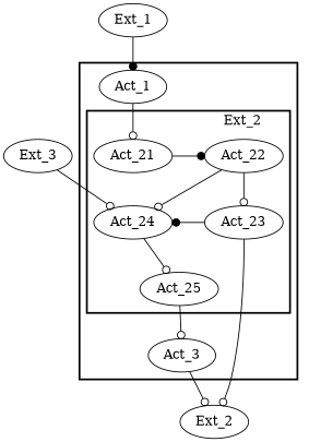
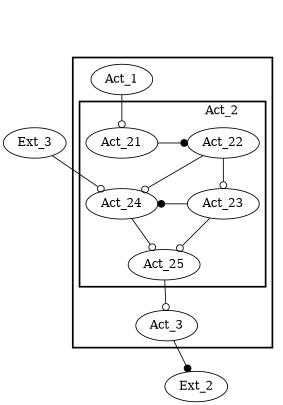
  digraph {
    fontname="DejaVu Serif"
    style=bold
    node [fontname="DejaVu Serif"]
    edge [arrowhead=odot fontname="DejaVu Serif"]
    Act_21 [height=0.50 width=0.92]
    Act_22 [height=0.50 width=0.94]
    Act_23 [height=0.50 width=0.94]
    Act_24 [height=0.50 width=0.94]
    Act_25 [height=0.50 width=0.94]
    Act_3 [height=0.50 width=0.83]
    Act_1 [height=0.50 width=0.83]
    Ext_2 [height=0.50 width=0.83]
-   Ext_1 [height=0.50 width=0.83]
    Ext_3 [height=0.50 width=0.83]
    subgraph cluster_1 {
      Act_3
      Act_1
      subgraph cluster_2 {
-       label="                          Ext_2"
+       label="                          Act_2"
        Act_25
        subgraph sub_3 {
          label="                          Act_2"
          rank=same
          Act_21
          Act_22
        }
        subgraph sub_4 {
          label="                          Act_2"
          rank=same
          Act_23
          Act_24
        }
      }
    }
    Act_21 -> Act_22 [arrowhead=dot minlen=2]
    Act_22 -> Act_23
    Act_22 -> Act_24
    Act_23 -> Act_24 [arrowhead=dot minlen=2]
-   Act_23 -> Ext_2
+   Act_23 -> Act_25
    Act_24 -> Act_25
    Act_25 -> Act_3
-   Act_3 -> Ext_2
+   Act_3 -> Ext_2 [arrowhead=dot]
    Act_1 -> Act_21
-   Ext_1 -> Act_1 [arrowhead=dot]
    Ext_3 -> Act_24
  }
